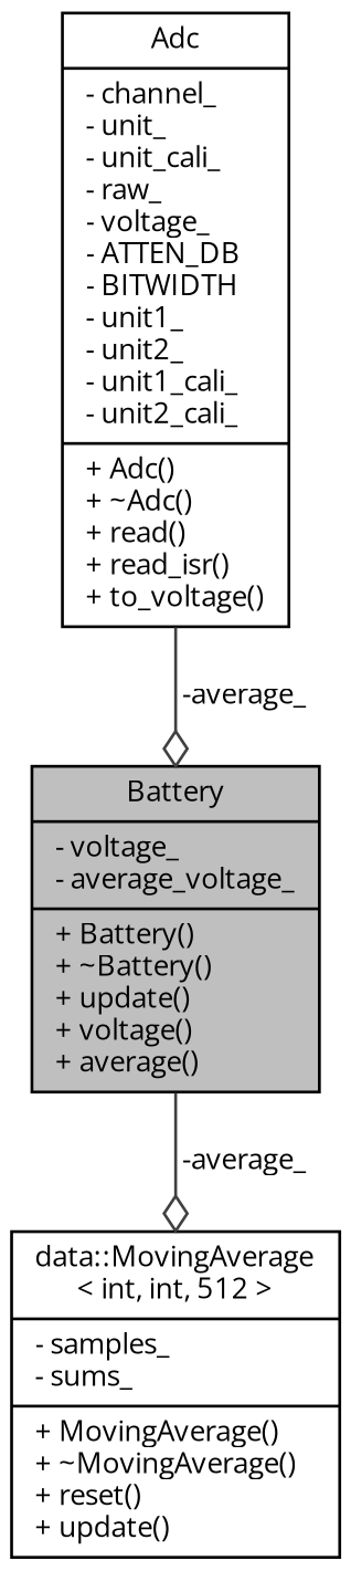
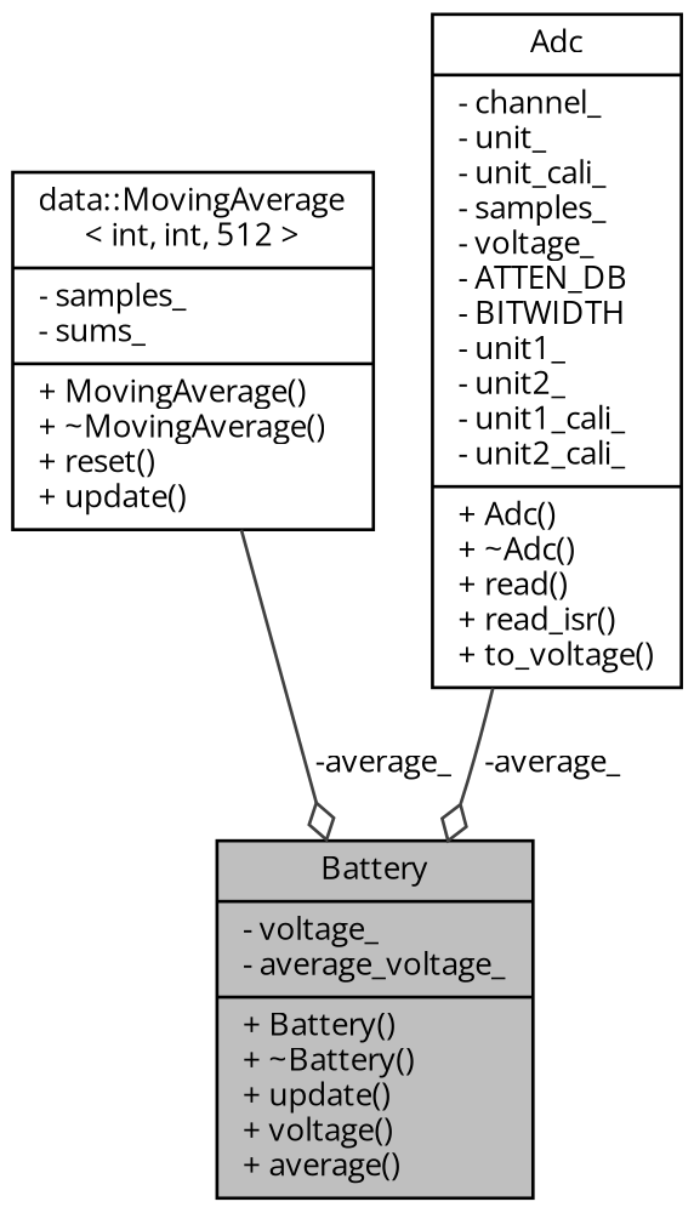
  digraph {
    fontname="Open Sans"
    node [color=black fillcolor=white fontname="Open Sans" fontsize=10 shape=record style=filled]
    edge [arrowhead=odiamond color=grey25 fontname="Open Sans" fontsize=10 labelfontname=Helvetica labelfontsize=10 style=solid]
    n1 [fillcolor=grey75 fontcolor=black height=0.2 label="{Battery\n|- voltage_\l- average_voltage_\l|+ Battery()\l+ ~Battery()\l+ update()\l+ voltage()\l+ average()\l}" width=0.4]
    n2 [height=0.2 label="{data::MovingAverage\l\< int, int, 512 \>\n|- samples_\l- sums_\l|+ MovingAverage()\l+ ~MovingAverage()\l+ reset()\l+ update()\l}" width=0.4]
-   n3 [height=0.2 label="{Adc\n|- channel_\l- unit_\l- unit_cali_\l- raw_\l- voltage_\l- ATTEN_DB\l- BITWIDTH\l- unit1_\l- unit2_\l- unit1_cali_\l- unit2_cali_\l|+ Adc()\l+ ~Adc()\l+ read()\l+ read_isr()\l+ to_voltage()\l}" width=0.4]
-   n1 -> n2 [label=" -average_"]
+   n3 [height=0.2 label="{Adc\n|- channel_\l- unit_\l- unit_cali_\l- samples_\l- voltage_\l- ATTEN_DB\l- BITWIDTH\l- unit1_\l- unit2_\l- unit1_cali_\l- unit2_cali_\l|+ Adc()\l+ ~Adc()\l+ read()\l+ read_isr()\l+ to_voltage()\l}" width=0.4]
+   n2 -> n1 [label=" -average_"]
    n3 -> n1 [label=" -average_"]
  }
